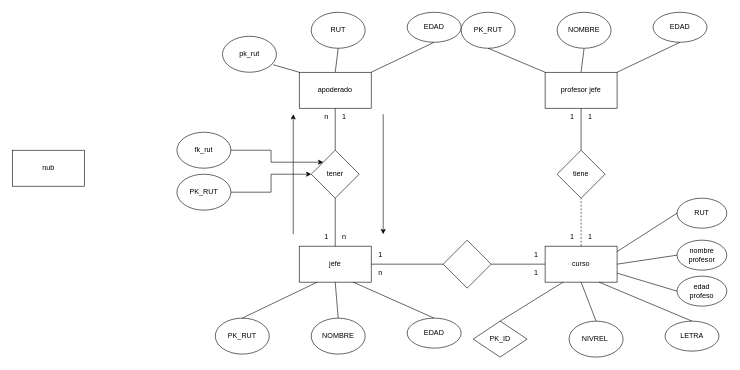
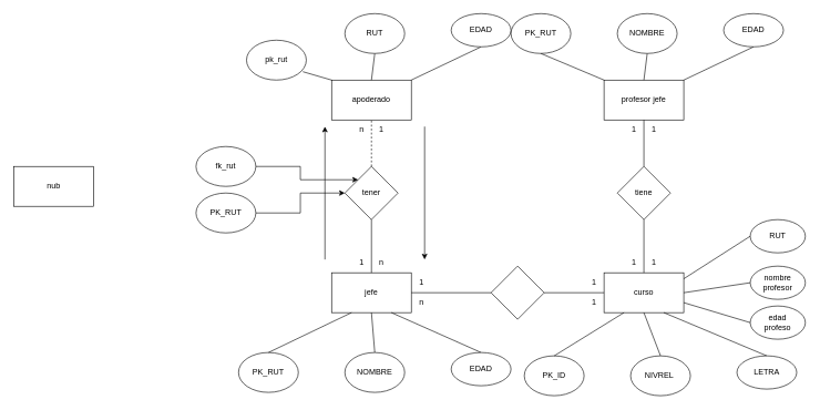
  <mxCell id="0" />
  <mxCell id="1" parent="0" />
  <mxCell id="2" value="apoderado" style="rounded=0;whiteSpace=wrap;html=1;" vertex="1" parent="1"><mxGeometry x="498" y="120" width="120" height="60" as="geometry" /></mxCell>
  <mxCell id="3" value="jefe" style="rounded=0;whiteSpace=wrap;html=1;" vertex="1" parent="1"><mxGeometry x="498" y="410" width="120" height="60" as="geometry" /></mxCell>
  <mxCell id="4" value="profesor jefe" style="rounded=0;whiteSpace=wrap;html=1;" vertex="1" parent="1"><mxGeometry x="908" y="120" width="120" height="60" as="geometry" /></mxCell>
  <mxCell id="5" value="curso" style="rounded=0;whiteSpace=wrap;html=1;" vertex="1" parent="1"><mxGeometry x="908" y="410" width="120" height="60" as="geometry" /></mxCell>
  <mxCell id="6" value="tener" style="rhombus;whiteSpace=wrap;html=1;" vertex="1" parent="1"><mxGeometry x="518" y="250" width="80" height="80" as="geometry" /></mxCell>
  <mxCell id="7" value="tiene" style="rhombus;whiteSpace=wrap;html=1;" vertex="1" parent="1"><mxGeometry x="928" y="250" width="80" height="80" as="geometry" /></mxCell>
- <mxCell id="8" value="" style="endArrow=none;html=1;rounded=0;entryX=0.5;entryY=1;entryDx=0;entryDy=0;" edge="1" parent="1" source="6" target="2"><mxGeometry width="50" height="50" relative="1" as="geometry"><mxPoint x="598" y="220" as="sourcePoint" /><mxPoint x="728" y="340" as="targetPoint" /></mxGeometry></mxCell>
+ <mxCell id="8" value="" style="endArrow=none;html=1;rounded=0;entryX=0.5;entryY=1;entryDx=0;entryDy=0;dashed=1;" edge="1" parent="1" source="6" target="2"><mxGeometry width="50" height="50" relative="1" as="geometry"><mxPoint x="598" y="220" as="sourcePoint" /><mxPoint x="728" y="340" as="targetPoint" /></mxGeometry></mxCell>
  <mxCell id="9" value="" style="endArrow=none;html=1;rounded=0;entryX=0.5;entryY=0;entryDx=0;entryDy=0;" edge="1" parent="1" source="6" target="3"><mxGeometry width="50" height="50" relative="1" as="geometry"><mxPoint x="558" y="380" as="sourcePoint" /><mxPoint x="558" y="400.711" as="targetPoint" /></mxGeometry></mxCell>
  <mxCell id="10" value="" style="endArrow=none;html=1;rounded=0;entryX=0.5;entryY=1;entryDx=0;entryDy=0;" edge="1" parent="1" target="4"><mxGeometry width="50" height="50" relative="1" as="geometry"><mxPoint x="968" y="250" as="sourcePoint" /><mxPoint x="1018" y="210" as="targetPoint" /></mxGeometry></mxCell>
- <mxCell id="11" value="" style="endArrow=none;html=1;rounded=0;entryX=0.5;entryY=1;entryDx=0;entryDy=0;exitX=0.5;exitY=0;exitDx=0;exitDy=0;dashed=1;" edge="1" parent="1" source="5" target="7"><mxGeometry width="50" height="50" relative="1" as="geometry"><mxPoint x="968" y="400" as="sourcePoint" /><mxPoint x="1018" y="350" as="targetPoint" /></mxGeometry></mxCell>
+ <mxCell id="11" value="" style="endArrow=none;html=1;rounded=0;entryX=0.5;entryY=1;entryDx=0;entryDy=0;exitX=0.5;exitY=0;exitDx=0;exitDy=0;" edge="1" parent="1" source="5" target="7"><mxGeometry width="50" height="50" relative="1" as="geometry"><mxPoint x="968" y="400" as="sourcePoint" /><mxPoint x="1018" y="350" as="targetPoint" /></mxGeometry></mxCell>
  <mxCell id="12" value="n" style="text;html=1;align=center;verticalAlign=middle;resizable=0;points=[];autosize=1;strokeColor=none;fillColor=none;" vertex="1" parent="1"><mxGeometry x="528" y="180" width="30" height="30" as="geometry" /></mxCell>
  <mxCell id="13" value="1" style="text;html=1;align=center;verticalAlign=middle;whiteSpace=wrap;rounded=0;" vertex="1" parent="1"><mxGeometry x="558" y="180" width="30" height="30" as="geometry" /></mxCell>
  <mxCell id="14" value="n" style="text;html=1;align=center;verticalAlign=middle;whiteSpace=wrap;rounded=0;" vertex="1" parent="1"><mxGeometry x="558" y="380" width="30" height="30" as="geometry" /></mxCell>
  <mxCell id="15" value="1" style="text;html=1;align=center;verticalAlign=middle;resizable=0;points=[];autosize=1;strokeColor=none;fillColor=none;" vertex="1" parent="1"><mxGeometry x="528" y="380" width="30" height="30" as="geometry" /></mxCell>
  <mxCell id="16" value="" style="endArrow=classic;html=1;rounded=0;" edge="1" parent="1"><mxGeometry width="50" height="50" relative="1" as="geometry"><mxPoint x="488" y="390" as="sourcePoint" /><mxPoint x="488" y="190" as="targetPoint" /><Array as="points"><mxPoint x="488" y="270" /></Array></mxGeometry></mxCell>
  <mxCell id="17" value="" style="endArrow=classic;html=1;rounded=0;" edge="1" parent="1"><mxGeometry width="50" height="50" relative="1" as="geometry"><mxPoint x="638" y="190" as="sourcePoint" /><mxPoint x="638" y="390" as="targetPoint" /></mxGeometry></mxCell>
  <mxCell id="18" value="" style="rhombus;whiteSpace=wrap;html=1;" vertex="1" parent="1"><mxGeometry x="738" y="400" width="80" height="80" as="geometry" /></mxCell>
  <mxCell id="19" value="1" style="text;html=1;align=center;verticalAlign=middle;resizable=0;points=[];autosize=1;strokeColor=none;fillColor=none;" vertex="1" parent="1"><mxGeometry x="938" y="180" width="30" height="30" as="geometry" /></mxCell>
  <mxCell id="20" value="1" style="text;html=1;align=center;verticalAlign=middle;resizable=0;points=[];autosize=1;strokeColor=none;fillColor=none;" vertex="1" parent="1"><mxGeometry x="968" y="180" width="30" height="30" as="geometry" /></mxCell>
  <mxCell id="21" value="1" style="text;html=1;align=center;verticalAlign=middle;resizable=0;points=[];autosize=1;strokeColor=none;fillColor=none;" vertex="1" parent="1"><mxGeometry x="938" y="380" width="30" height="30" as="geometry" /></mxCell>
  <mxCell id="22" value="1" style="text;html=1;align=center;verticalAlign=middle;resizable=0;points=[];autosize=1;strokeColor=none;fillColor=none;" vertex="1" parent="1"><mxGeometry x="968" y="380" width="30" height="30" as="geometry" /></mxCell>
  <mxCell id="23" value="" style="endArrow=none;html=1;rounded=0;entryX=0;entryY=0.5;entryDx=0;entryDy=0;exitX=1;exitY=0.5;exitDx=0;exitDy=0;" edge="1" parent="1" source="3" target="18"><mxGeometry width="50" height="50" relative="1" as="geometry"><mxPoint x="638" y="470" as="sourcePoint" /><mxPoint x="688" y="420" as="targetPoint" /></mxGeometry></mxCell>
  <mxCell id="24" value="" style="endArrow=none;html=1;rounded=0;entryX=0;entryY=0.5;entryDx=0;entryDy=0;exitX=1;exitY=0.5;exitDx=0;exitDy=0;" edge="1" parent="1" source="18" target="5"><mxGeometry width="50" height="50" relative="1" as="geometry"><mxPoint x="848" y="480" as="sourcePoint" /><mxPoint x="898" y="430" as="targetPoint" /></mxGeometry></mxCell>
  <mxCell id="25" value="1" style="text;html=1;align=center;verticalAlign=middle;resizable=0;points=[];autosize=1;strokeColor=none;fillColor=none;" vertex="1" parent="1"><mxGeometry x="618" y="410" width="30" height="30" as="geometry" /></mxCell>
  <mxCell id="26" value="1" style="text;html=1;align=center;verticalAlign=middle;resizable=0;points=[];autosize=1;strokeColor=none;fillColor=none;" vertex="1" parent="1"><mxGeometry x="878" y="410" width="30" height="30" as="geometry" /></mxCell>
  <mxCell id="27" value="1" style="text;html=1;align=center;verticalAlign=middle;resizable=0;points=[];autosize=1;strokeColor=none;fillColor=none;" vertex="1" parent="1"><mxGeometry x="878" y="440" width="30" height="30" as="geometry" /></mxCell>
  <mxCell id="28" value="n" style="text;html=1;align=center;verticalAlign=middle;resizable=0;points=[];autosize=1;strokeColor=none;fillColor=none;" vertex="1" parent="1"><mxGeometry x="618" y="440" width="30" height="30" as="geometry" /></mxCell>
  <mxCell id="29" style="edgeStyle=orthogonalEdgeStyle;rounded=0;orthogonalLoop=1;jettySize=auto;html=1;exitX=1;exitY=0.5;exitDx=0;exitDy=0;entryX=0;entryY=0;entryDx=0;entryDy=0;" edge="1" parent="1" source="30" target="6"><mxGeometry relative="1" as="geometry" /></mxCell>
  <mxCell id="30" value="fk_rut" style="ellipse;whiteSpace=wrap;html=1;" vertex="1" parent="1"><mxGeometry x="294" y="220" width="90" height="60" as="geometry" /></mxCell>
  <mxCell id="31" style="rounded=0;orthogonalLoop=1;jettySize=auto;html=1;exitX=0.5;exitY=1;exitDx=0;exitDy=0;entryX=0.5;entryY=0;entryDx=0;entryDy=0;endArrow=none;endFill=0;" edge="1" parent="1" source="32" target="2"><mxGeometry relative="1" as="geometry" /></mxCell>
  <mxCell id="32" value="RUT" style="ellipse;whiteSpace=wrap;html=1;" vertex="1" parent="1"><mxGeometry x="518" y="20" width="90" height="60" as="geometry" /></mxCell>
  <mxCell id="33" style="rounded=0;orthogonalLoop=1;jettySize=auto;html=1;exitX=0.5;exitY=1;exitDx=0;exitDy=0;entryX=1;entryY=0;entryDx=0;entryDy=0;endArrow=none;endFill=0;" edge="1" parent="1" source="34" target="2"><mxGeometry relative="1" as="geometry" /></mxCell>
  <mxCell id="34" value="EDAD" style="ellipse;whiteSpace=wrap;html=1;" vertex="1" parent="1"><mxGeometry x="678" y="20" width="90" height="50" as="geometry" /></mxCell>
  <mxCell id="35" value="PK_RUT" style="ellipse;whiteSpace=wrap;html=1;" vertex="1" parent="1"><mxGeometry x="768" y="20" width="90" height="60" as="geometry" /></mxCell>
  <mxCell id="36" style="rounded=0;orthogonalLoop=1;jettySize=auto;html=1;exitX=0.5;exitY=1;exitDx=0;exitDy=0;entryX=0;entryY=0;entryDx=0;entryDy=0;startArrow=none;startFill=0;endArrow=none;endFill=0;" edge="1" parent="1" source="35"><mxGeometry relative="1" as="geometry"><mxPoint x="908" y="120" as="targetPoint" /></mxGeometry></mxCell>
  <mxCell id="37" style="rounded=0;orthogonalLoop=1;jettySize=auto;html=1;exitX=0.5;exitY=1;exitDx=0;exitDy=0;entryX=0.5;entryY=0;entryDx=0;entryDy=0;endArrow=none;endFill=0;" edge="1" parent="1" source="38"><mxGeometry relative="1" as="geometry"><mxPoint x="968" y="120" as="targetPoint" /></mxGeometry></mxCell>
  <mxCell id="38" value="NOMBRE" style="ellipse;whiteSpace=wrap;html=1;" vertex="1" parent="1"><mxGeometry x="928" y="20" width="90" height="60" as="geometry" /></mxCell>
  <mxCell id="39" style="rounded=0;orthogonalLoop=1;jettySize=auto;html=1;exitX=0.5;exitY=1;exitDx=0;exitDy=0;entryX=1;entryY=0;entryDx=0;entryDy=0;endArrow=none;endFill=0;" edge="1" parent="1" source="40"><mxGeometry relative="1" as="geometry"><mxPoint x="1028" y="120" as="targetPoint" /></mxGeometry></mxCell>
  <mxCell id="40" value="EDAD" style="ellipse;whiteSpace=wrap;html=1;" vertex="1" parent="1"><mxGeometry x="1088" y="20" width="90" height="50" as="geometry" /></mxCell>
  <mxCell id="41" value="PK_RUT" style="ellipse;whiteSpace=wrap;html=1;direction=west;" vertex="1" parent="1"><mxGeometry x="358" y="530" width="90" height="60" as="geometry" /></mxCell>
  <mxCell id="42" style="rounded=0;orthogonalLoop=1;jettySize=auto;html=1;exitX=0.5;exitY=1;exitDx=0;exitDy=0;entryX=0.25;entryY=1;entryDx=0;entryDy=0;startArrow=none;startFill=0;endArrow=none;endFill=0;" edge="1" parent="1" source="41" target="3"><mxGeometry relative="1" as="geometry"><mxPoint x="498" y="630" as="targetPoint" /></mxGeometry></mxCell>
  <mxCell id="43" style="rounded=0;orthogonalLoop=1;jettySize=auto;html=1;exitX=0.5;exitY=1;exitDx=0;exitDy=0;entryX=0.5;entryY=1;entryDx=0;entryDy=0;endArrow=none;endFill=0;" edge="1" parent="1" source="44" target="3"><mxGeometry relative="1" as="geometry"><mxPoint x="558" y="630" as="targetPoint" /></mxGeometry></mxCell>
  <mxCell id="44" value="NOMBRE" style="ellipse;whiteSpace=wrap;html=1;direction=west;" vertex="1" parent="1"><mxGeometry x="518" y="530" width="90" height="60" as="geometry" /></mxCell>
  <mxCell id="45" style="rounded=0;orthogonalLoop=1;jettySize=auto;html=1;exitX=0.5;exitY=1;exitDx=0;exitDy=0;entryX=0.75;entryY=1;entryDx=0;entryDy=0;endArrow=none;endFill=0;" edge="1" parent="1" source="46" target="3"><mxGeometry relative="1" as="geometry"><mxPoint x="618" y="630" as="targetPoint" /></mxGeometry></mxCell>
  <mxCell id="46" value="EDAD" style="ellipse;whiteSpace=wrap;html=1;direction=west;" vertex="1" parent="1"><mxGeometry x="678" y="530" width="90" height="50" as="geometry" /></mxCell>
- <mxCell id="47" value="PK_ID" style="rhombus;whiteSpace=wrap;html=1;direction=west;" vertex="1" parent="1"><mxGeometry x="788" y="535" width="90" height="60" as="geometry" /></mxCell>
+ <mxCell id="47" value="PK_ID" style="ellipse;whiteSpace=wrap;html=1;direction=west;" vertex="1" parent="1"><mxGeometry x="788" y="535" width="90" height="60" as="geometry" /></mxCell>
  <mxCell id="48" style="rounded=0;orthogonalLoop=1;jettySize=auto;html=1;exitX=0.5;exitY=1;exitDx=0;exitDy=0;entryX=0.25;entryY=1;entryDx=0;entryDy=0;startArrow=none;startFill=0;endArrow=none;endFill=0;" edge="1" parent="1" source="47" target="5"><mxGeometry relative="1" as="geometry"><mxPoint x="768" y="445" as="targetPoint" /></mxGeometry></mxCell>
  <mxCell id="49" style="rounded=0;orthogonalLoop=1;jettySize=auto;html=1;exitX=0.5;exitY=1;exitDx=0;exitDy=0;entryX=0.5;entryY=1;entryDx=0;entryDy=0;endArrow=none;endFill=0;" edge="1" parent="1" source="50" target="5"><mxGeometry relative="1" as="geometry"><mxPoint x="804.96" y="446.02" as="targetPoint" /></mxGeometry></mxCell>
  <mxCell id="50" value="NIVREL&amp;nbsp;" style="ellipse;whiteSpace=wrap;html=1;direction=west;" vertex="1" parent="1"><mxGeometry x="948" y="535" width="90" height="60" as="geometry" /></mxCell>
  <mxCell id="51" style="rounded=0;orthogonalLoop=1;jettySize=auto;html=1;exitX=0.5;exitY=1;exitDx=0;exitDy=0;entryX=0.75;entryY=1;entryDx=0;entryDy=0;endArrow=none;endFill=0;" edge="1" parent="1" source="52" target="5"><mxGeometry relative="1" as="geometry"><mxPoint x="828" y="445" as="targetPoint" /></mxGeometry></mxCell>
  <mxCell id="52" value="LETRA" style="ellipse;whiteSpace=wrap;html=1;direction=west;" vertex="1" parent="1"><mxGeometry x="1108" y="535" width="90" height="50" as="geometry" /></mxCell>
  <mxCell id="53" style="rounded=0;orthogonalLoop=1;jettySize=auto;html=1;exitX=0;exitY=0.5;exitDx=0;exitDy=0;entryX=1;entryY=0.75;entryDx=0;entryDy=0;endArrow=none;endFill=0;" edge="1" parent="1" source="54" target="5"><mxGeometry relative="1" as="geometry" /></mxCell>
  <mxCell id="54" value="edad&lt;div&gt;profeso&lt;/div&gt;" style="ellipse;whiteSpace=wrap;html=1;" vertex="1" parent="1"><mxGeometry x="1128" y="460" width="83" height="50" as="geometry" /></mxCell>
  <mxCell id="55" style="rounded=0;orthogonalLoop=1;jettySize=auto;html=1;exitX=0;exitY=0.5;exitDx=0;exitDy=0;entryX=1;entryY=0.5;entryDx=0;entryDy=0;strokeColor=default;align=center;verticalAlign=middle;fontFamily=Helvetica;fontSize=11;fontColor=default;labelBackgroundColor=default;endArrow=none;endFill=0;" edge="1" parent="1" source="56" target="5"><mxGeometry relative="1" as="geometry" /></mxCell>
  <mxCell id="56" value="nombre&lt;div&gt;profesor&lt;/div&gt;" style="ellipse;whiteSpace=wrap;html=1;" vertex="1" parent="1"><mxGeometry x="1128" y="400" width="83" height="50" as="geometry" /></mxCell>
  <mxCell id="57" value="RUT" style="ellipse;whiteSpace=wrap;html=1;" vertex="1" parent="1"><mxGeometry x="1128" y="330" width="83" height="50" as="geometry" /></mxCell>
  <mxCell id="58" style="rounded=0;orthogonalLoop=1;jettySize=auto;html=1;exitX=0;exitY=0.5;exitDx=0;exitDy=0;entryX=1;entryY=0.15;entryDx=0;entryDy=0;entryPerimeter=0;strokeColor=default;align=center;verticalAlign=middle;fontFamily=Helvetica;fontSize=11;fontColor=default;labelBackgroundColor=default;endArrow=none;endFill=0;" edge="1" parent="1" source="57" target="5"><mxGeometry relative="1" as="geometry" /></mxCell>
  <mxCell id="59" value="nub" style="rounded=0;whiteSpace=wrap;html=1;" vertex="1" parent="1"><mxGeometry x="20" y="250" width="120" height="60" as="geometry" /></mxCell>
  <mxCell id="60" value="pk_rut" style="ellipse;whiteSpace=wrap;html=1;" vertex="1" parent="1"><mxGeometry x="370" y="60" width="90" height="60" as="geometry" /></mxCell>
  <mxCell id="61" style="rounded=0;orthogonalLoop=1;jettySize=auto;html=1;exitX=0;exitY=0;exitDx=0;exitDy=0;entryX=0.942;entryY=0.79;entryDx=0;entryDy=0;entryPerimeter=0;strokeColor=default;align=center;verticalAlign=middle;fontFamily=Helvetica;fontSize=11;fontColor=default;labelBackgroundColor=default;endArrow=none;endFill=0;" edge="1" parent="1" source="2" target="60"><mxGeometry relative="1" as="geometry" /></mxCell>
  <mxCell id="62" style="edgeStyle=orthogonalEdgeStyle;rounded=0;orthogonalLoop=1;jettySize=auto;html=1;exitX=0;exitY=0.5;exitDx=0;exitDy=0;entryX=0;entryY=0.5;entryDx=0;entryDy=0;" edge="1" parent="1" source="63" target="6"><mxGeometry relative="1" as="geometry" /></mxCell>
  <mxCell id="63" value="PK_RUT" style="ellipse;whiteSpace=wrap;html=1;direction=west;" vertex="1" parent="1"><mxGeometry x="294" y="290" width="90" height="60" as="geometry" /></mxCell>
